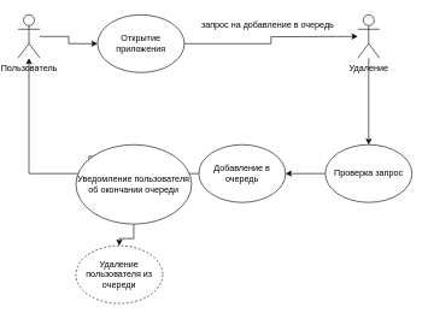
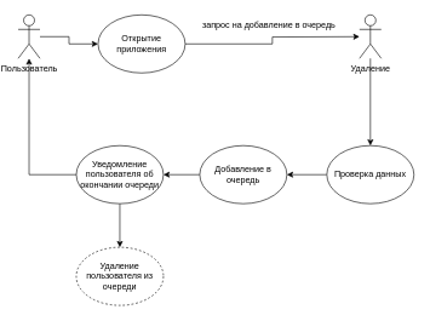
  <mxCell id="0" />
  <mxCell id="1" parent="0" />
  <mxCell id="2" value="" style="edgeStyle=orthogonalEdgeStyle;rounded=0;orthogonalLoop=1;jettySize=auto;html=1;" edge="1" parent="1" source="3" target="5"><mxGeometry relative="1" as="geometry" /></mxCell>
  <mxCell id="3" value="Пользователь" style="shape=umlActor;verticalLabelPosition=bottom;verticalAlign=top;html=1;outlineConnect=0;" vertex="1" parent="1"><mxGeometry x="20" y="20" width="30" height="60" as="geometry" /></mxCell>
  <mxCell id="4" value="" style="edgeStyle=orthogonalEdgeStyle;rounded=0;orthogonalLoop=1;jettySize=auto;html=1;" edge="1" parent="1" source="5"><mxGeometry relative="1" as="geometry"><mxPoint x="490" y="50" as="targetPoint" /></mxGeometry></mxCell>
  <mxCell id="5" value="Открытие приложения" style="ellipse;whiteSpace=wrap;html=1;" vertex="1" parent="1"><mxGeometry x="130" y="20" width="120" height="80" as="geometry" /></mxCell>
  <mxCell id="6" value="запрос на добавление в очередь" style="text;html=1;align=center;verticalAlign=middle;resizable=0;points=[];autosize=1;strokeColor=none;fillColor=none;" vertex="1" parent="1"><mxGeometry x="260" y="20" width="210" height="30" as="geometry" /></mxCell>
  <mxCell id="7" style="edgeStyle=orthogonalEdgeStyle;rounded=0;orthogonalLoop=1;jettySize=auto;html=1;entryX=0.5;entryY=0;entryDx=0;entryDy=0;" edge="1" parent="1" source="8" target="10"><mxGeometry relative="1" as="geometry" /></mxCell>
  <mxCell id="8" value="Удаление" style="shape=umlActor;verticalLabelPosition=bottom;verticalAlign=top;html=1;outlineConnect=0;" vertex="1" parent="1"><mxGeometry x="490" y="20" width="30" height="60" as="geometry" /></mxCell>
  <mxCell id="9" value="" style="edgeStyle=orthogonalEdgeStyle;rounded=0;orthogonalLoop=1;jettySize=auto;html=1;" edge="1" parent="1" source="10" target="12"><mxGeometry relative="1" as="geometry" /></mxCell>
- <mxCell id="10" value="Проверка запрос" style="ellipse;whiteSpace=wrap;html=1;" vertex="1" parent="1"><mxGeometry x="445" y="200" width="120" height="80" as="geometry" /></mxCell>
+ <mxCell id="10" value="Проверка данных" style="ellipse;whiteSpace=wrap;html=1;" vertex="1" parent="1"><mxGeometry x="445" y="200" width="120" height="80" as="geometry" /></mxCell>
  <mxCell id="11" value="" style="edgeStyle=orthogonalEdgeStyle;rounded=0;orthogonalLoop=1;jettySize=auto;html=1;" edge="1" parent="1" source="12" target="15"><mxGeometry relative="1" as="geometry" /></mxCell>
  <mxCell id="12" value="Добавление в очередь" style="ellipse;whiteSpace=wrap;html=1;" vertex="1" parent="1"><mxGeometry x="270" y="200" width="120" height="80" as="geometry" /></mxCell>
  <mxCell id="13" style="edgeStyle=orthogonalEdgeStyle;rounded=0;orthogonalLoop=1;jettySize=auto;html=1;exitX=0;exitY=0;exitDx=0;exitDy=0;" edge="1" parent="1" source="15" target="3"><mxGeometry relative="1" as="geometry"><Array as="points"><mxPoint x="118" y="240" /><mxPoint x="35" y="240" /></Array></mxGeometry></mxCell>
  <mxCell id="14" value="" style="edgeStyle=orthogonalEdgeStyle;rounded=0;orthogonalLoop=1;jettySize=auto;html=1;" edge="1" parent="1" source="15" target="16"><mxGeometry relative="1" as="geometry" /></mxCell>
- <mxCell id="15" value="Уведомление пользователя об окончании очереди" style="ellipse;whiteSpace=wrap;html=1;" vertex="1" parent="1"><mxGeometry x="100" y="200" width="160" height="110" as="geometry" /></mxCell>
+ <mxCell id="15" value="Уведомление пользователя об окончании очереди" style="ellipse;whiteSpace=wrap;html=1;" vertex="1" parent="1"><mxGeometry x="100" y="200" width="120" height="80" as="geometry" /></mxCell>
  <mxCell id="16" value="Удаление пользователя из очереди" style="ellipse;whiteSpace=wrap;html=1;dashed=1;" vertex="1" parent="1"><mxGeometry x="100" y="340" width="120" height="80" as="geometry" /></mxCell>
